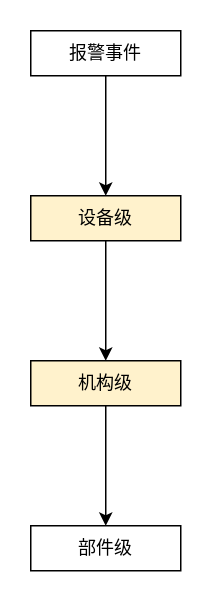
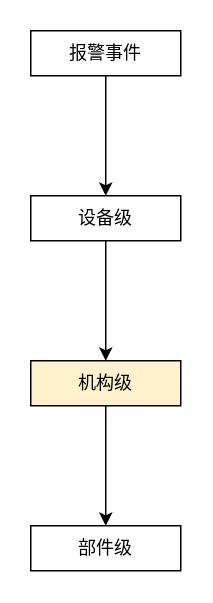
  <mxCell id="0" />
  <mxCell id="1" parent="0" />
  <mxCell id="2" value="" style="edgeStyle=orthogonalEdgeStyle;rounded=0;orthogonalLoop=1;jettySize=auto;html=1;" edge="1" parent="1" source="3" target="5"><mxGeometry relative="1" as="geometry" /></mxCell>
  <mxCell id="3" value="报警事件" style="rounded=0;whiteSpace=wrap;html=1;" vertex="1" parent="1"><mxGeometry x="20" y="20" width="100" height="30" as="geometry" /></mxCell>
  <mxCell id="4" value="" style="edgeStyle=orthogonalEdgeStyle;rounded=0;orthogonalLoop=1;jettySize=auto;html=1;" edge="1" parent="1" source="5" target="7"><mxGeometry relative="1" as="geometry" /></mxCell>
- <mxCell id="5" value="设备级" style="rounded=0;whiteSpace=wrap;html=1;fillColor=#fff2cc;" vertex="1" parent="1"><mxGeometry x="20" y="130" width="100" height="30" as="geometry" /></mxCell>
+ <mxCell id="5" value="设备级" style="rounded=0;whiteSpace=wrap;html=1;" vertex="1" parent="1"><mxGeometry x="20" y="130" width="100" height="30" as="geometry" /></mxCell>
  <mxCell id="6" value="" style="edgeStyle=orthogonalEdgeStyle;rounded=0;orthogonalLoop=1;jettySize=auto;html=1;" edge="1" parent="1" source="7" target="8"><mxGeometry relative="1" as="geometry" /></mxCell>
  <mxCell id="7" value="机构级" style="rounded=0;whiteSpace=wrap;html=1;fillColor=#fff2cc;" vertex="1" parent="1"><mxGeometry x="20" y="240" width="100" height="30" as="geometry" /></mxCell>
  <mxCell id="8" value="部件级" style="rounded=0;whiteSpace=wrap;html=1;" vertex="1" parent="1"><mxGeometry x="20" y="350" width="100" height="30" as="geometry" /></mxCell>
